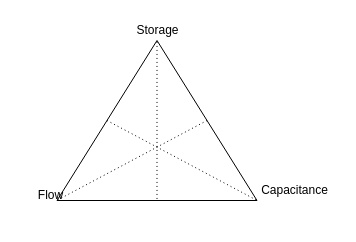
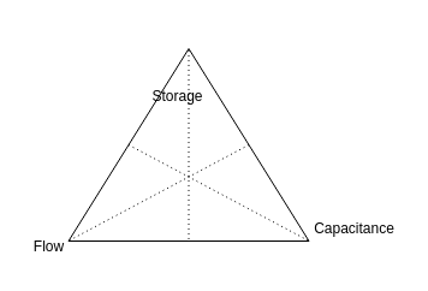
  <mxCell id="0" />
  <mxCell id="1" parent="0" />
  <mxCell id="2" value="" style="triangle;whiteSpace=wrap;html=1;rotation=-90;" vertex="1" parent="1"><mxGeometry x="76.5" y="20" width="160" height="200" as="geometry" /></mxCell>
- <mxCell id="3" value="Storage" style="text;html=1;align=center;verticalAlign=middle;resizable=0;points=[];autosize=1;" vertex="1" parent="1"><mxGeometry x="126.5" y="20" width="60" height="20" as="geometry" /></mxCell>
- <mxCell id="4" value="Flow" style="text;html=1;align=center;verticalAlign=middle;resizable=0;points=[];autosize=1;" vertex="1" parent="1"><mxGeometry x="30" y="184.5" width="40" height="20" as="geometry" /></mxCell>
+ <mxCell id="3" value="Storage" style="text;html=1;align=center;verticalAlign=middle;resizable=0;points=[];autosize=1;" vertex="1" parent="1"><mxGeometry x="116.5" y="70" width="60" height="20" as="geometry" /></mxCell>
+ <mxCell id="4" value="Flow" style="text;html=1;align=center;verticalAlign=middle;resizable=0;points=[];autosize=1;" vertex="1" parent="1"><mxGeometry y="194.5" width="40" height="20" as="geometry" x="20" /></mxCell>
  <mxCell id="5" value="Capacitance" style="text;html=1;align=center;verticalAlign=middle;resizable=0;points=[];autosize=1;" vertex="1" parent="1"><mxGeometry x="254" y="179.5" width="80" height="20" as="geometry" /></mxCell>
  <mxCell id="6" value="" style="endArrow=none;dashed=1;html=1;dashPattern=1 3;strokeWidth=1;fontColor=#CCCC00;exitX=0.5;exitY=0;exitDx=0;exitDy=0;entryX=0.004;entryY=0.995;entryDx=0;entryDy=0;entryPerimeter=0;" edge="1" parent="1" source="2" target="2"><mxGeometry width="50" height="50" relative="1" as="geometry"><mxPoint x="132" y="187.5" as="sourcePoint" /><mxPoint x="182" y="137.5" as="targetPoint" /></mxGeometry></mxCell>
  <mxCell id="7" value="" style="endArrow=none;dashed=1;html=1;dashPattern=1 3;strokeWidth=1;fontColor=#CCCC00;exitX=0.5;exitY=1;exitDx=0;exitDy=0;entryX=0.005;entryY=0.006;entryDx=0;entryDy=0;entryPerimeter=0;" edge="1" parent="1" source="2" target="2"><mxGeometry width="50" height="50" relative="1" as="geometry"><mxPoint x="247" y="107.5" as="sourcePoint" /><mxPoint x="76" y="231.5" as="targetPoint" /></mxGeometry></mxCell>
  <mxCell id="8" value="" style="endArrow=none;dashed=1;html=1;dashPattern=1 3;strokeWidth=1;fontColor=#CCCC00;exitX=0.991;exitY=0.5;exitDx=0;exitDy=0;entryX=0;entryY=0.5;entryDx=0;entryDy=0;exitPerimeter=0;" edge="1" parent="1" source="2" target="2"><mxGeometry width="50" height="50" relative="1" as="geometry"><mxPoint x="92.8" y="107.5" as="sourcePoint" /><mxPoint x="-56" y="186.7" as="targetPoint" /></mxGeometry></mxCell>
